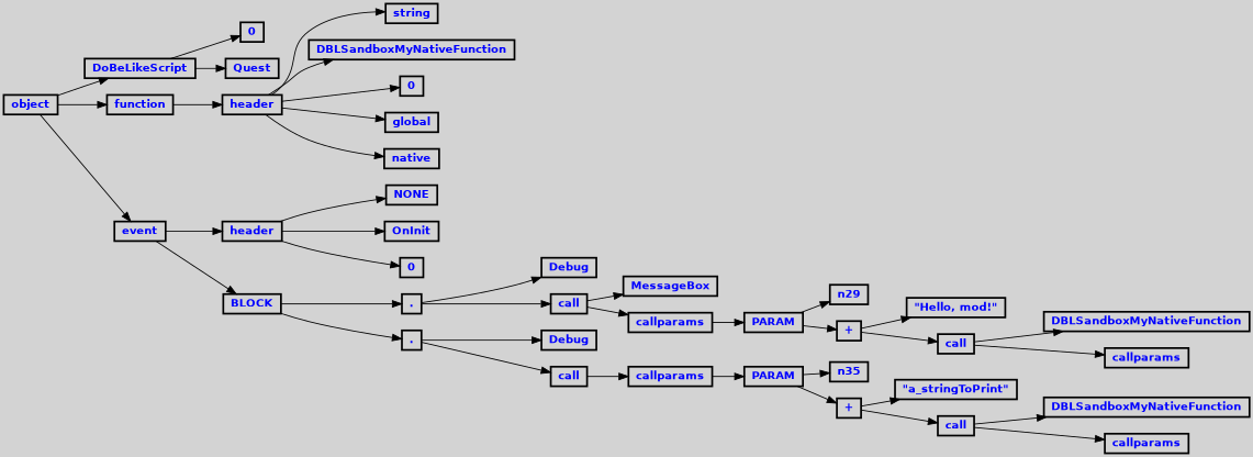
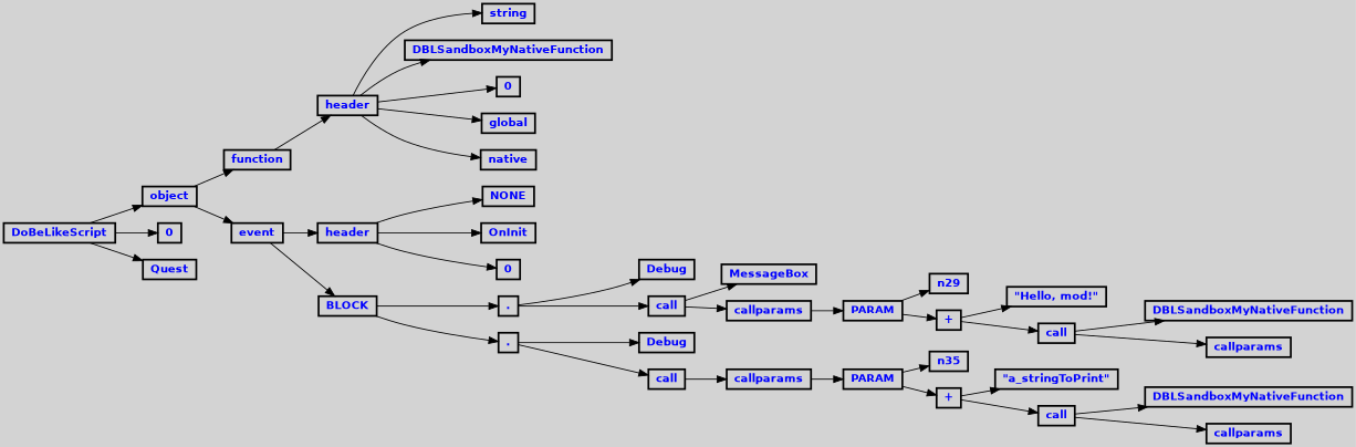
  digraph {
    bgcolor=lightgrey
    ordering=out
    rankdir=LR
    ranksep=.4
    node [color=black fixedsize=false fontcolor=blue fontname="Helvetica-bold" fontsize=12 shape=box style=bold]
    n0 [height=.25 label=object width=.25]
    n1 [height=.25 label=DoBeLikeScript width=.25]
    n4 [height=.25 label=function width=.25]
    n11 [height=.25 label=event width=.25]
    n2 [height=.25 label=0 width=.25]
    n3 [height=.25 label=Quest width=.25]
    n5 [height=.25 label=header width=.25]
    n12 [height=.25 label=header width=.25]
    n16 [height=.25 label=BLOCK width=.25]
    n6 [height=.25 label=string width=.25]
    n7 [height=.25 label=DBLSandboxMyNativeFunction width=.25]
    n8 [height=.25 label=0 width=.25]
    n9 [height=.25 label=global width=.25]
    n10 [height=.25 label=native width=.25]
    n13 [height=.25 label=NONE width=.25]
    n14 [height=.25 label=OnInit width=.25]
    n15 [height=.25 label=0 width=.25]
    n17 [height=.25 label="." width=.25]
    n29 [height=.25 label="." width=.25]
    n18 [height=.25 label=Debug width=.25]
    n19 [height=.25 label=call width=.25]
    n30 [height=.25 label=Debug width=.25]
    n31 [height=.25 label=call width=.25]
    n20 [height=.25 label=MessageBox width=.25]
    n21 [height=.25 label=callparams width=.25]
    n22 [height=.25 label=PARAM width=.25]
    n23 [height=.25 label=n29 width=.25]
    n24 [height=.25 label="+" width=.25]
    n25 [height=.25 label="\"Hello, mod!\"" width=.25]
    n26 [height=.25 label=call width=.25]
    n27 [height=.25 label=DBLSandboxMyNativeFunction width=.25]
    n28 [height=.25 label=callparams width=.25]
    n33 [height=.25 label=callparams width=.25]
    n34 [height=.25 label=PARAM width=.25]
    n35 [height=.25 width=.25]
    n36 [height=.25 label="+" width=.25]
    n37 [height=.25 label="\"a_stringToPrint\"" width=.25]
    n38 [height=.25 label=call width=.25]
    n39 [height=.25 label=DBLSandboxMyNativeFunction width=.25]
    n40 [height=.25 label=callparams width=.25]
-   n0 -> n1
+   n1 -> n0
    n0 -> n4
    n0 -> n11
    n1 -> n2
    n1 -> n3
    n4 -> n5
    n11 -> n12
    n11 -> n16
    n5 -> n6
    n5 -> n7
    n5 -> n8
    n5 -> n9
    n5 -> n10
    n12 -> n13
    n12 -> n14
    n12 -> n15
    n16 -> n17
    n16 -> n29
    n17 -> n18
    n17 -> n19
    n29 -> n30
    n29 -> n31
    n19 -> n20
    n19 -> n21
    n31 -> n33
    n21 -> n22
    n22 -> n23
    n22 -> n24
    n24 -> n25
    n24 -> n26
    n26 -> n27
    n26 -> n28
    n33 -> n34
    n34 -> n35
    n34 -> n36
    n36 -> n37
    n36 -> n38
    n38 -> n39
    n38 -> n40
  }
